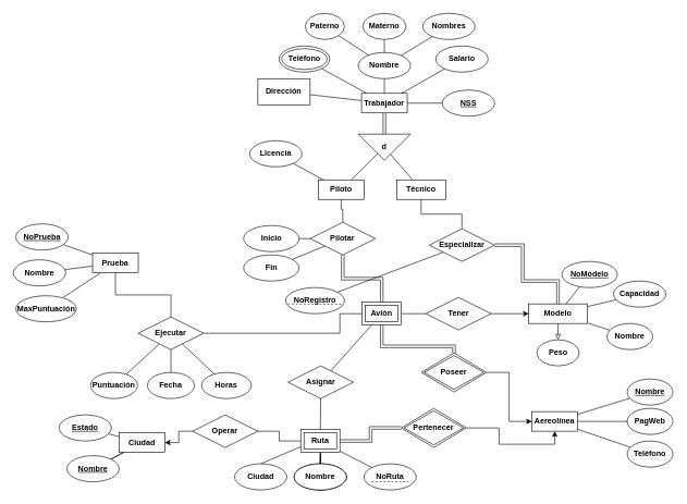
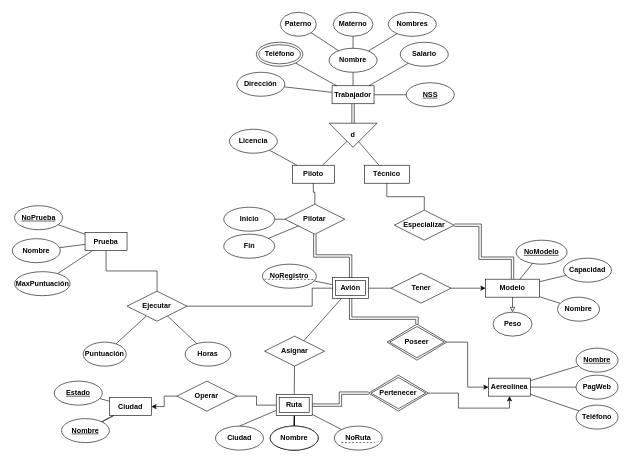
  <mxCell id="0" />
  <mxCell id="1" parent="0" />
- <mxCell id="2" style="rounded=0;orthogonalLoop=1;jettySize=auto;html=1;endArrow=none;endFill=0;fontStyle=1;" edge="1" parent="1" source="3" target="96"><mxGeometry relative="1" as="geometry"><mxPoint x="554.07" y="480" as="targetPoint" /></mxGeometry></mxCell>
+ <mxCell id="2" style="rounded=0;orthogonalLoop=1;jettySize=auto;html=1;endArrow=none;endFill=0;fontStyle=1" edge="1" parent="1" source="3" target="81"><mxGeometry relative="1" as="geometry"><mxPoint x="554.07" y="480" as="targetPoint" /></mxGeometry></mxCell>
  <mxCell id="3" value="NoRegistro" style="ellipse;whiteSpace=wrap;html=1;fontStyle=1;movable=1;resizable=1;rotatable=1;deletable=1;editable=1;connectable=1;" vertex="1" parent="1"><mxGeometry x="436.88" y="440" width="90" height="40" as="geometry" /></mxCell>
  <mxCell id="4" style="edgeStyle=none;rounded=0;orthogonalLoop=1;jettySize=auto;html=1;endArrow=none;endFill=0;fontStyle=1" edge="1" parent="1" source="7" target="10"><mxGeometry relative="1" as="geometry" /></mxCell>
  <mxCell id="5" style="edgeStyle=none;rounded=0;orthogonalLoop=1;jettySize=auto;html=1;endArrow=none;endFill=0;fontStyle=1" edge="1" parent="1" source="7" target="11"><mxGeometry relative="1" as="geometry" /></mxCell>
  <mxCell id="6" style="edgeStyle=none;rounded=0;orthogonalLoop=1;jettySize=auto;html=1;endArrow=block;endFill=0;fontStyle=1;" edge="1" parent="1" source="7" target="12"><mxGeometry relative="1" as="geometry" /></mxCell>
  <mxCell id="7" value="Modelo" style="rounded=0;whiteSpace=wrap;html=1;fontStyle=1" vertex="1" parent="1"><mxGeometry x="809.07" y="465" width="90" height="30" as="geometry" /></mxCell>
  <mxCell id="8" style="edgeStyle=none;rounded=0;orthogonalLoop=1;jettySize=auto;html=1;endArrow=none;endFill=0;fontStyle=1" edge="1" parent="1" source="9" target="7"><mxGeometry relative="1" as="geometry" /></mxCell>
  <mxCell id="9" value="NoModelo" style="ellipse;whiteSpace=wrap;html=1;fontStyle=5;labelBorderColor=none;" vertex="1" parent="1"><mxGeometry x="860" y="400" width="85" height="40" as="geometry" /></mxCell>
  <mxCell id="10" value="Capacidad" style="ellipse;whiteSpace=wrap;html=1;fontStyle=1" vertex="1" parent="1"><mxGeometry x="939.07" y="430" width="80" height="40" as="geometry" /></mxCell>
  <mxCell id="11" value="Nombre" style="ellipse;whiteSpace=wrap;html=1;fontStyle=1" vertex="1" parent="1"><mxGeometry x="929.07" y="495" width="70" height="40" as="geometry" /></mxCell>
  <mxCell id="12" value="Peso" style="ellipse;whiteSpace=wrap;html=1;fontStyle=1" vertex="1" parent="1"><mxGeometry x="821.57" y="520" width="65" height="40" as="geometry" /></mxCell>
  <mxCell id="13" style="edgeStyle=none;rounded=0;orthogonalLoop=1;jettySize=auto;html=1;endArrow=none;endFill=0;fontStyle=1" edge="1" parent="1" source="14" target="20"><mxGeometry relative="1" as="geometry" /></mxCell>
  <mxCell id="14" value="Aereolínea" style="rounded=0;whiteSpace=wrap;html=1;fontStyle=1" vertex="1" parent="1"><mxGeometry x="814" y="630" width="70" height="30" as="geometry" /></mxCell>
  <mxCell id="15" style="edgeStyle=none;rounded=0;orthogonalLoop=1;jettySize=auto;html=1;endArrow=none;endFill=0;fontStyle=1" edge="1" parent="1" source="16" target="14"><mxGeometry relative="1" as="geometry" /></mxCell>
  <mxCell id="16" value="Nombre" style="ellipse;whiteSpace=wrap;html=1;fontStyle=5" vertex="1" parent="1"><mxGeometry x="960" y="580" width="70" height="40" as="geometry" /></mxCell>
  <mxCell id="17" style="edgeStyle=none;rounded=0;orthogonalLoop=1;jettySize=auto;html=1;exitX=1;exitY=0.25;exitDx=0;exitDy=0;endArrow=none;endFill=0;fontStyle=1" edge="1" parent="1" source="14" target="14"><mxGeometry relative="1" as="geometry" /></mxCell>
  <mxCell id="18" style="edgeStyle=none;rounded=0;orthogonalLoop=1;jettySize=auto;html=1;endArrow=none;endFill=0;fontStyle=1" edge="1" parent="1" source="19" target="14"><mxGeometry relative="1" as="geometry" /></mxCell>
  <mxCell id="19" value="PagWeb" style="ellipse;whiteSpace=wrap;html=1;fontStyle=1" vertex="1" parent="1"><mxGeometry x="960" y="625" width="70" height="40" as="geometry" /></mxCell>
  <mxCell id="20" value="Teléfono" style="ellipse;whiteSpace=wrap;html=1;direction=west;fontStyle=1" vertex="1" parent="1"><mxGeometry x="960" y="675" width="70" height="40" as="geometry" /></mxCell>
  <mxCell id="21" style="edgeStyle=none;rounded=0;orthogonalLoop=1;jettySize=auto;html=1;endArrow=none;endFill=0;fontStyle=1" edge="1" parent="1" source="24" target="25"><mxGeometry relative="1" as="geometry" /></mxCell>
  <mxCell id="22" style="edgeStyle=none;rounded=0;orthogonalLoop=1;jettySize=auto;html=1;endArrow=none;endFill=0;fontStyle=1" edge="1" parent="1" source="24" target="26"><mxGeometry relative="1" as="geometry" /></mxCell>
  <mxCell id="23" style="edgeStyle=none;rounded=0;orthogonalLoop=1;jettySize=auto;html=1;endArrow=none;endFill=0;fontStyle=1" edge="1" parent="1" source="24" target="27"><mxGeometry relative="1" as="geometry" /></mxCell>
  <mxCell id="24" value="Prueba" style="rounded=0;whiteSpace=wrap;html=1;fontStyle=1" vertex="1" parent="1"><mxGeometry x="141.25" y="387.5" width="70" height="30" as="geometry" /></mxCell>
  <mxCell id="25" value="NoPrueba" style="ellipse;whiteSpace=wrap;html=1;fontStyle=5" vertex="1" parent="1"><mxGeometry x="23.75" y="342.5" width="80" height="40" as="geometry" /></mxCell>
  <mxCell id="26" value="Nombre" style="ellipse;whiteSpace=wrap;html=1;fontStyle=1" vertex="1" parent="1"><mxGeometry x="20" y="397.5" width="80" height="40" as="geometry" /></mxCell>
  <mxCell id="27" value="MaxPuntuación" style="ellipse;whiteSpace=wrap;html=1;fontStyle=1" vertex="1" parent="1"><mxGeometry x="23.75" y="452.5" width="92.5" height="40" as="geometry" /></mxCell>
  <mxCell id="28" value="Horas" style="ellipse;whiteSpace=wrap;html=1;fontStyle=1" vertex="1" parent="1"><mxGeometry x="308.13" y="570" width="76.25" height="40" as="geometry" /></mxCell>
- <mxCell id="29" value="Fecha" style="ellipse;whiteSpace=wrap;html=1;fontStyle=1" vertex="1" parent="1"><mxGeometry x="225.31" y="570" width="71.88" height="40" as="geometry" /></mxCell>
  <mxCell id="30" style="edgeStyle=none;rounded=0;orthogonalLoop=1;jettySize=auto;html=1;endArrow=none;endFill=0;fontStyle=1" edge="1" parent="1" target="32"><mxGeometry relative="1" as="geometry"><mxPoint x="490.344" y="690" as="sourcePoint" /></mxGeometry></mxCell>
  <mxCell id="31" value="" style="edgeStyle=none;rounded=0;orthogonalLoop=1;jettySize=auto;html=1;endArrow=none;endFill=0;fontStyle=1" edge="1" parent="1" source="32"><mxGeometry relative="1" as="geometry"><mxPoint x="490.441" y="690" as="targetPoint" /></mxGeometry></mxCell>
  <mxCell id="32" value="Nombre" style="ellipse;whiteSpace=wrap;html=1;fontStyle=1" vertex="1" parent="1"><mxGeometry x="449.99" y="710" width="80" height="40" as="geometry" /></mxCell>
  <mxCell id="33" style="edgeStyle=none;rounded=0;orthogonalLoop=1;jettySize=auto;html=1;endArrow=none;endFill=0;fontStyle=1" edge="1" parent="1" source="37" target="39"><mxGeometry relative="1" as="geometry" /></mxCell>
  <mxCell id="34" style="edgeStyle=none;rounded=0;orthogonalLoop=1;jettySize=auto;html=1;endArrow=none;endFill=0;fontStyle=1" edge="1" parent="1" source="37" target="47"><mxGeometry relative="1" as="geometry" /></mxCell>
  <mxCell id="35" style="edgeStyle=none;rounded=0;orthogonalLoop=1;jettySize=auto;html=1;endArrow=none;endFill=0;fontStyle=1" edge="1" parent="1" source="37" target="50"><mxGeometry relative="1" as="geometry" /></mxCell>
  <mxCell id="36" style="edgeStyle=none;rounded=0;orthogonalLoop=1;jettySize=auto;html=1;endArrow=none;endFill=0;shape=link;fontStyle=1" edge="1" parent="1" source="37" target="53"><mxGeometry relative="1" as="geometry" /></mxCell>
  <mxCell id="37" value="Trabajador" style="rounded=0;whiteSpace=wrap;html=1;fontStyle=1" vertex="1" parent="1"><mxGeometry x="553.13" y="142.5" width="70" height="30" as="geometry" /></mxCell>
  <mxCell id="38" style="edgeStyle=none;rounded=0;orthogonalLoop=1;jettySize=auto;html=1;endArrow=none;endFill=0;fontStyle=1" edge="1" parent="1" source="39" target="40"><mxGeometry relative="1" as="geometry" /></mxCell>
  <mxCell id="39" value="Nombre" style="ellipse;whiteSpace=wrap;html=1;fontStyle=1" vertex="1" parent="1"><mxGeometry x="548.13" y="80" width="80" height="40" as="geometry" /></mxCell>
  <mxCell id="40" value="Nombres" style="ellipse;whiteSpace=wrap;html=1;fontStyle=1" vertex="1" parent="1"><mxGeometry x="646.88" y="20" width="80" height="40" as="geometry" /></mxCell>
  <mxCell id="41" value="" style="edgeStyle=none;rounded=0;orthogonalLoop=1;jettySize=auto;html=1;endArrow=none;endFill=0;fontStyle=1" edge="1" parent="1" source="42" target="39"><mxGeometry relative="1" as="geometry" /></mxCell>
  <mxCell id="42" value="Paterno" style="ellipse;whiteSpace=wrap;html=1;fontStyle=1" vertex="1" parent="1"><mxGeometry x="466.88" y="20" width="60" height="40" as="geometry" /></mxCell>
  <mxCell id="43" style="edgeStyle=none;rounded=0;orthogonalLoop=1;jettySize=auto;html=1;endArrow=none;endFill=0;fontStyle=1" edge="1" parent="1" source="44" target="39"><mxGeometry relative="1" as="geometry" /></mxCell>
  <mxCell id="44" value="Materno" style="ellipse;whiteSpace=wrap;html=1;fontStyle=1" vertex="1" parent="1"><mxGeometry x="555.01" y="20" width="66.25" height="40" as="geometry" /></mxCell>
  <mxCell id="45" style="edgeStyle=none;rounded=0;orthogonalLoop=1;jettySize=auto;html=1;endArrow=none;endFill=0;fontStyle=1" edge="1" parent="1" source="46" target="37"><mxGeometry relative="1" as="geometry"><mxPoint x="553.13" y="157.5" as="targetPoint" /></mxGeometry></mxCell>
  <mxCell id="46" value="Teléfono" style="ellipse;shape=doubleEllipse;whiteSpace=wrap;html=1;fontStyle=1" vertex="1" parent="1"><mxGeometry x="426.88" y="70" width="77.5" height="40" as="geometry" /></mxCell>
- <mxCell id="47" value="Dirección" style="whiteSpace=wrap;html=1;fontStyle=1;rounded=0;" vertex="1" parent="1"><mxGeometry x="394.38" y="120" width="80" height="40" as="geometry" /></mxCell>
+ <mxCell id="47" value="Dirección" style="ellipse;whiteSpace=wrap;html=1;fontStyle=1" vertex="1" parent="1"><mxGeometry x="394.38" y="120" width="80" height="40" as="geometry" /></mxCell>
  <mxCell id="48" style="edgeStyle=none;rounded=0;orthogonalLoop=1;jettySize=auto;html=1;endArrow=none;endFill=0;fontStyle=1" edge="1" parent="1" source="49" target="37"><mxGeometry relative="1" as="geometry"><mxPoint x="546.88" y="160" as="targetPoint" /></mxGeometry></mxCell>
  <mxCell id="49" value="Salario" style="ellipse;whiteSpace=wrap;html=1;fontStyle=1" vertex="1" parent="1"><mxGeometry x="666.88" y="70" width="80" height="40" as="geometry" /></mxCell>
  <mxCell id="50" value="NSS" style="ellipse;whiteSpace=wrap;html=1;fontStyle=5" vertex="1" parent="1"><mxGeometry x="676.88" y="137.5" width="80" height="40" as="geometry" /></mxCell>
  <mxCell id="51" value="" style="edgeStyle=none;rounded=0;orthogonalLoop=1;jettySize=auto;html=1;endArrow=none;endFill=0;fontStyle=1" edge="1" parent="1" source="53" target="54"><mxGeometry relative="1" as="geometry" /></mxCell>
  <mxCell id="52" value="" style="edgeStyle=none;rounded=0;orthogonalLoop=1;jettySize=auto;html=1;endArrow=none;endFill=0;fontStyle=1" edge="1" parent="1" source="53" target="56"><mxGeometry relative="1" as="geometry" /></mxCell>
  <mxCell id="53" value="d" style="triangle;whiteSpace=wrap;html=1;direction=south;fontStyle=1" vertex="1" parent="1"><mxGeometry x="548.13" y="205" width="80" height="40" as="geometry" /></mxCell>
  <mxCell id="54" value="Piloto" style="whiteSpace=wrap;html=1;fontStyle=1" vertex="1" parent="1"><mxGeometry x="486.88" y="275" width="70" height="30" as="geometry" /></mxCell>
  <mxCell id="55" style="edgeStyle=orthogonalEdgeStyle;rounded=0;orthogonalLoop=1;jettySize=auto;html=1;entryX=0.5;entryY=0;entryDx=0;entryDy=0;endArrow=none;endFill=0;fontStyle=1" edge="1" parent="1" source="56" target="96"><mxGeometry relative="1" as="geometry" /></mxCell>
  <mxCell id="56" value="Técnico" style="whiteSpace=wrap;html=1;fontStyle=1" vertex="1" parent="1"><mxGeometry x="606.88" y="275" width="75" height="30" as="geometry" /></mxCell>
  <mxCell id="57" style="edgeStyle=none;rounded=0;orthogonalLoop=1;jettySize=auto;html=1;endArrow=none;endFill=0;fontStyle=1" edge="1" parent="1" source="58" target="54"><mxGeometry relative="1" as="geometry" /></mxCell>
  <mxCell id="58" value="Licencia" style="ellipse;whiteSpace=wrap;html=1;fontStyle=1" vertex="1" parent="1"><mxGeometry x="381.88" y="215" width="80" height="40" as="geometry" /></mxCell>
  <mxCell id="59" value="Puntuación" style="ellipse;whiteSpace=wrap;html=1;fontStyle=1" vertex="1" parent="1"><mxGeometry x="138.13" y="570" width="71.88" height="40" as="geometry" /></mxCell>
  <mxCell id="60" style="edgeStyle=none;rounded=0;orthogonalLoop=1;jettySize=auto;html=1;endArrow=none;endFill=0;fontStyle=1" edge="1" parent="1" source="61" target="65"><mxGeometry relative="1" as="geometry" /></mxCell>
  <mxCell id="61" value="Ciudad" style="rounded=0;whiteSpace=wrap;html=1;fontStyle=1" vertex="1" parent="1"><mxGeometry x="181.87" y="662.5" width="70" height="30" as="geometry" /></mxCell>
  <mxCell id="62" value="" style="edgeStyle=none;rounded=0;orthogonalLoop=1;jettySize=auto;html=1;endArrow=none;endFill=0;fontStyle=1" edge="1" parent="1" source="63" target="61"><mxGeometry relative="1" as="geometry" /></mxCell>
  <mxCell id="63" value="Estado" style="ellipse;whiteSpace=wrap;html=1;fontStyle=5" vertex="1" parent="1"><mxGeometry x="90" y="635" width="80" height="40" as="geometry" /></mxCell>
  <mxCell id="64" value="" style="edgeStyle=none;rounded=0;orthogonalLoop=1;jettySize=auto;html=1;endArrow=none;endFill=0;fontStyle=1" edge="1" parent="1" source="65" target="61"><mxGeometry relative="1" as="geometry" /></mxCell>
  <mxCell id="65" value="Nombre" style="ellipse;whiteSpace=wrap;html=1;fontStyle=5" vertex="1" parent="1"><mxGeometry x="101.87" y="697.5" width="80" height="40" as="geometry" /></mxCell>
  <mxCell id="66" style="edgeStyle=none;rounded=0;orthogonalLoop=1;jettySize=auto;html=1;endArrow=classic;endFill=1;fontStyle=1" edge="1" parent="1" source="68" target="7"><mxGeometry relative="1" as="geometry" /></mxCell>
  <mxCell id="67" style="edgeStyle=none;rounded=0;orthogonalLoop=1;jettySize=auto;html=1;endArrow=none;endFill=0;fontStyle=1" edge="1" parent="1" source="68" target="81"><mxGeometry relative="1" as="geometry"><mxPoint x="614.07" y="480" as="targetPoint" /></mxGeometry></mxCell>
  <mxCell id="68" value="Tener" style="shape=rhombus;perimeter=rhombusPerimeter;whiteSpace=wrap;html=1;align=center;fontStyle=1" vertex="1" parent="1"><mxGeometry x="651.57" y="455" width="100" height="50" as="geometry" /></mxCell>
  <mxCell id="69" style="edgeStyle=none;rounded=0;orthogonalLoop=1;jettySize=auto;html=1;endArrow=none;endFill=0;fontStyle=1" edge="1" parent="1" target="74"><mxGeometry relative="1" as="geometry"><mxPoint x="490.344" y="690" as="sourcePoint" /></mxGeometry></mxCell>
  <mxCell id="70" style="edgeStyle=none;rounded=0;orthogonalLoop=1;jettySize=auto;html=1;endArrow=none;endFill=0;entryX=0.5;entryY=0;entryDx=0;entryDy=0;exitX=0;exitY=0.75;exitDx=0;exitDy=0;fontStyle=1" edge="1" parent="1" source="87" target="77"><mxGeometry relative="1" as="geometry"><mxPoint x="455.61" y="688.334" as="sourcePoint" /><mxPoint x="427.912" y="705.993" as="targetPoint" /></mxGeometry></mxCell>
  <mxCell id="71" style="edgeStyle=orthogonalEdgeStyle;rounded=0;orthogonalLoop=1;jettySize=auto;html=1;endArrow=none;endFill=0;shape=link;fontStyle=1" edge="1" parent="1" source="87" target="86"><mxGeometry relative="1" as="geometry"><mxPoint x="525.61" y="655" as="sourcePoint" /></mxGeometry></mxCell>
  <mxCell id="72" value="" style="edgeStyle=none;rounded=0;orthogonalLoop=1;jettySize=auto;html=1;endArrow=none;endFill=0;fontStyle=1" edge="1" parent="1" target="87" source="75"><mxGeometry relative="1" as="geometry"><mxPoint x="582.49" y="710" as="sourcePoint" /><mxPoint x="525.61" y="688.333" as="targetPoint" /></mxGeometry></mxCell>
  <mxCell id="73" value="" style="edgeStyle=none;rounded=0;orthogonalLoop=1;jettySize=auto;html=1;endArrow=none;endFill=0;fontStyle=1" edge="1" parent="1" source="74" target="87"><mxGeometry relative="1" as="geometry"><mxPoint x="490.441" y="690" as="targetPoint" /></mxGeometry></mxCell>
  <mxCell id="74" value="Nombre" style="ellipse;whiteSpace=wrap;html=1;fontStyle=1" vertex="1" parent="1"><mxGeometry x="449.99" y="710" width="80" height="40" as="geometry" /></mxCell>
  <mxCell id="75" value="NoRuta" style="ellipse;whiteSpace=wrap;html=1;fontStyle=1" vertex="1" parent="1"><mxGeometry x="556.88" y="710" width="80" height="40" as="geometry" /></mxCell>
  <mxCell id="76" value="Nombre" style="ellipse;whiteSpace=wrap;html=1;fontStyle=1" vertex="1" parent="1"><mxGeometry x="449.99" y="710" width="80" height="40" as="geometry" /></mxCell>
  <mxCell id="77" value="Ciudad" style="ellipse;whiteSpace=wrap;html=1;fontStyle=1" vertex="1" parent="1"><mxGeometry x="358.74" y="710" width="80" height="40" as="geometry" /></mxCell>
  <mxCell id="78" style="edgeStyle=none;rounded=0;orthogonalLoop=1;jettySize=auto;html=1;endArrow=none;endFill=0;fontStyle=1" edge="1" parent="1" source="80" target="81"><mxGeometry relative="1" as="geometry"><mxPoint x="584.07" y="495" as="targetPoint" /></mxGeometry></mxCell>
  <mxCell id="79" style="edgeStyle=none;rounded=0;orthogonalLoop=1;jettySize=auto;html=1;endArrow=none;endFill=0;fontStyle=1" edge="1" parent="1" source="80" target="87"><mxGeometry relative="1" as="geometry"><mxPoint x="490.61" y="660" as="targetPoint" /></mxGeometry></mxCell>
  <mxCell id="80" value="Asignar" style="shape=rhombus;perimeter=rhombusPerimeter;whiteSpace=wrap;html=1;align=center;fontStyle=1" vertex="1" parent="1"><mxGeometry x="440.61" y="560" width="100" height="50" as="geometry" /></mxCell>
  <mxCell id="81" value="Avión" style="shape=ext;margin=3;double=1;whiteSpace=wrap;html=1;align=center;fontStyle=1" vertex="1" parent="1"><mxGeometry x="554.07" y="462.5" width="60" height="35" as="geometry" /></mxCell>
  <mxCell id="82" style="edgeStyle=orthogonalEdgeStyle;rounded=0;orthogonalLoop=1;jettySize=auto;html=1;entryX=0.5;entryY=1;entryDx=0;entryDy=0;endArrow=none;endFill=0;shape=link;fontStyle=1" edge="1" parent="1" source="84" target="81"><mxGeometry relative="1" as="geometry"><mxPoint x="694.379" y="540" as="sourcePoint" /><Array as="points"><mxPoint x="695" y="530" /><mxPoint x="584" y="530" /></Array></mxGeometry></mxCell>
  <mxCell id="83" style="edgeStyle=orthogonalEdgeStyle;rounded=0;orthogonalLoop=1;jettySize=auto;html=1;entryX=0;entryY=0.5;entryDx=0;entryDy=0;endArrow=classic;endFill=1;exitX=1;exitY=0.5;exitDx=0;exitDy=0;fontStyle=1" edge="1" parent="1" source="84" target="14"><mxGeometry relative="1" as="geometry"><mxPoint x="744.311" y="564.966" as="sourcePoint" /></mxGeometry></mxCell>
  <mxCell id="84" value="Poseer" style="shape=rhombus;double=1;perimeter=rhombusPerimeter;whiteSpace=wrap;html=1;align=center;fontStyle=1" vertex="1" parent="1"><mxGeometry x="645.01" y="540" width="99.37" height="60" as="geometry" /></mxCell>
  <mxCell id="85" style="edgeStyle=orthogonalEdgeStyle;rounded=0;orthogonalLoop=1;jettySize=auto;html=1;entryX=0.5;entryY=1;entryDx=0;entryDy=0;endArrow=classic;endFill=1;fontStyle=1" edge="1" parent="1" source="86" target="14"><mxGeometry relative="1" as="geometry" /></mxCell>
  <mxCell id="86" value="Pertenecer" style="shape=rhombus;double=1;perimeter=rhombusPerimeter;whiteSpace=wrap;html=1;align=center;fontStyle=1" vertex="1" parent="1"><mxGeometry x="614.07" y="625" width="99.37" height="60" as="geometry" /></mxCell>
  <mxCell id="87" value="Ruta" style="shape=ext;margin=3;double=1;whiteSpace=wrap;html=1;align=center;fontStyle=1" vertex="1" parent="1"><mxGeometry x="459.99" y="657.5" width="60" height="35" as="geometry" /></mxCell>
  <mxCell id="88" style="edgeStyle=orthogonalEdgeStyle;rounded=0;orthogonalLoop=1;jettySize=auto;html=1;entryX=0.5;entryY=0;entryDx=0;entryDy=0;endArrow=classic;endFill=1;shape=link;fontStyle=1" edge="1" parent="1" source="90" target="81"><mxGeometry relative="1" as="geometry" /></mxCell>
  <mxCell id="89" style="edgeStyle=orthogonalEdgeStyle;rounded=0;orthogonalLoop=1;jettySize=auto;html=1;endArrow=none;endFill=0;fontStyle=1" edge="1" parent="1" source="90" target="54"><mxGeometry relative="1" as="geometry" /></mxCell>
  <mxCell id="90" value="Pilotar" style="shape=rhombus;perimeter=rhombusPerimeter;whiteSpace=wrap;html=1;align=center;fontStyle=1" vertex="1" parent="1"><mxGeometry x="474.38" y="340" width="100" height="50" as="geometry" /></mxCell>
  <mxCell id="91" style="rounded=0;orthogonalLoop=1;jettySize=auto;html=1;endArrow=none;endFill=0;fontStyle=1" edge="1" parent="1" source="92" target="90"><mxGeometry relative="1" as="geometry" /></mxCell>
  <mxCell id="92" value="Inicio" style="ellipse;whiteSpace=wrap;html=1;fontStyle=1" vertex="1" parent="1"><mxGeometry x="372.5" y="345" width="85" height="40" as="geometry" /></mxCell>
  <mxCell id="93" style="rounded=0;orthogonalLoop=1;jettySize=auto;html=1;endArrow=none;endFill=0;fontStyle=1" edge="1" parent="1" source="94" target="90"><mxGeometry relative="1" as="geometry"><mxPoint x="480" as="targetPoint" y="370" /></mxGeometry></mxCell>
  <mxCell id="94" value="Fin" style="ellipse;whiteSpace=wrap;html=1;fontStyle=1" vertex="1" parent="1"><mxGeometry x="372.5" y="390" width="85" height="40" as="geometry" /></mxCell>
  <mxCell id="95" style="edgeStyle=orthogonalEdgeStyle;rounded=0;orthogonalLoop=1;jettySize=auto;html=1;endArrow=none;endFill=0;exitX=1;exitY=0.5;exitDx=0;exitDy=0;shape=link;fontStyle=1" edge="1" parent="1" source="96" target="7"><mxGeometry relative="1" as="geometry"><Array as="points"><mxPoint x="800" y="375" /><mxPoint x="800" y="430" /><mxPoint x="854" y="430" /></Array></mxGeometry></mxCell>
  <mxCell id="96" value="Especializar" style="shape=rhombus;perimeter=rhombusPerimeter;whiteSpace=wrap;html=1;align=center;fontStyle=1" vertex="1" parent="1"><mxGeometry x="656.88" y="350" width="100" height="50" as="geometry" /></mxCell>
  <mxCell id="97" style="edgeStyle=orthogonalEdgeStyle;rounded=0;orthogonalLoop=1;jettySize=auto;html=1;entryX=0.5;entryY=1;entryDx=0;entryDy=0;endArrow=none;endFill=0;fontStyle=1" edge="1" parent="1" source="102" target="24"><mxGeometry relative="1" as="geometry" /></mxCell>
  <mxCell id="98" style="edgeStyle=orthogonalEdgeStyle;rounded=0;orthogonalLoop=1;jettySize=auto;html=1;endArrow=none;endFill=0;exitX=1;exitY=0.5;exitDx=0;exitDy=0;fontStyle=1" edge="1" parent="1" source="102" target="81"><mxGeometry relative="1" as="geometry"><Array as="points"><mxPoint x="520" y="510" /><mxPoint x="520" y="480" /></Array></mxGeometry></mxCell>
  <mxCell id="99" style="rounded=0;orthogonalLoop=1;jettySize=auto;html=1;endArrow=none;endFill=0;fontStyle=1" edge="1" parent="1" source="102" target="59"><mxGeometry relative="1" as="geometry" /></mxCell>
- <mxCell id="100" style="edgeStyle=none;rounded=0;orthogonalLoop=1;jettySize=auto;html=1;endArrow=none;endFill=0;fontStyle=1" edge="1" parent="1" source="102" target="29"><mxGeometry relative="1" as="geometry" /></mxCell>
  <mxCell id="101" style="edgeStyle=none;rounded=0;orthogonalLoop=1;jettySize=auto;html=1;endArrow=none;endFill=0;fontStyle=1" edge="1" parent="1" source="102" target="28"><mxGeometry relative="1" as="geometry" /></mxCell>
  <mxCell id="102" value="Ejecutar" style="shape=rhombus;perimeter=rhombusPerimeter;whiteSpace=wrap;html=1;align=center;fontStyle=1" vertex="1" parent="1"><mxGeometry x="211.25" y="485" width="100" height="50" as="geometry" /></mxCell>
  <mxCell id="103" style="edgeStyle=orthogonalEdgeStyle;rounded=0;orthogonalLoop=1;jettySize=auto;html=1;endArrow=none;endFill=0;fontStyle=1" edge="1" parent="1" source="105" target="87"><mxGeometry relative="1" as="geometry" /></mxCell>
  <mxCell id="104" style="edgeStyle=orthogonalEdgeStyle;rounded=0;orthogonalLoop=1;jettySize=auto;html=1;endArrow=classic;endFill=1;fontStyle=1" edge="1" parent="1" source="105" target="61"><mxGeometry relative="1" as="geometry" /></mxCell>
  <mxCell id="105" value="Operar" style="shape=rhombus;perimeter=rhombusPerimeter;whiteSpace=wrap;html=1;align=center;fontStyle=1" vertex="1" parent="1"><mxGeometry x="294.38" y="635" width="100" height="50" as="geometry" /></mxCell>
  <mxCell id="106" value="" style="endArrow=none;dashed=1;html=1;rounded=0;" edge="1" parent="1"><mxGeometry width="50" height="50" relative="1" as="geometry"><mxPoint x="440.61" y="465" as="sourcePoint" /><mxPoint x="523.73" y="465.5" as="targetPoint" /></mxGeometry></mxCell>
  <mxCell id="107" value="" style="endArrow=none;dashed=1;html=1;rounded=0;" edge="1" parent="1"><mxGeometry width="50" height="50" relative="1" as="geometry"><mxPoint x="568.76" y="737.5" as="sourcePoint" /><mxPoint x="625" y="737.5" as="targetPoint" /></mxGeometry></mxCell>
